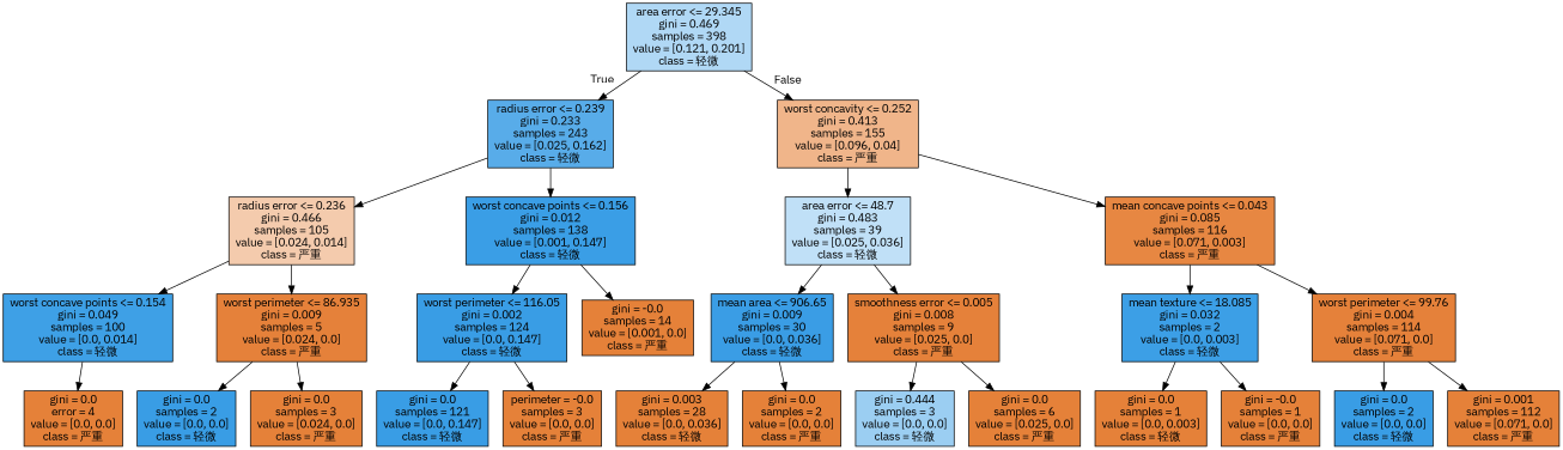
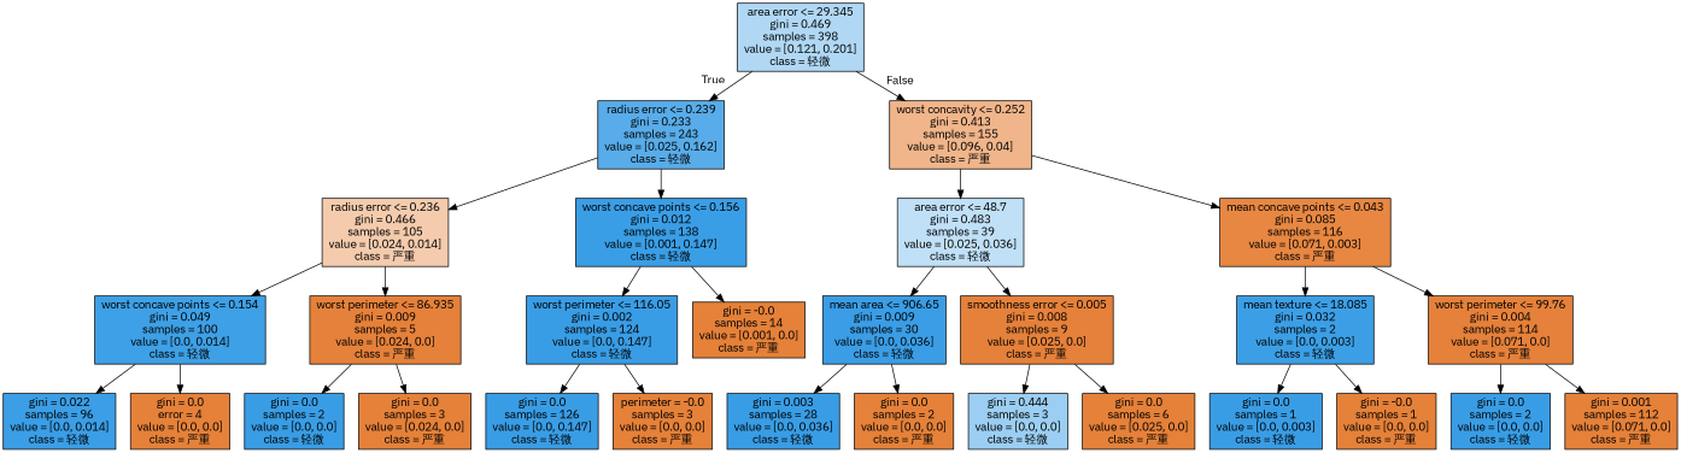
  digraph {
    fontname="IBM Plex Sans"
    node [color=black fillcolor="#e58139ff" fontname="IBM Plex Sans" shape=box style=filled]
    edge [fontname="IBM Plex Sans"]
    n1 [fillcolor="#399de565" label="area error <= 29.345\ngini = 0.469\nsamples = 398\nvalue = [0.121, 0.201]\nclass = 轻微"]
    n2 [fillcolor="#399de5d7" label="radius error <= 0.239\ngini = 0.233\nsamples = 243\nvalue = [0.025, 0.162]\nclass = 轻微"]
    n3 [fillcolor="#e5813996" label="worst concavity <= 0.252\ngini = 0.413\nsamples = 155\nvalue = [0.096, 0.04]\nclass = 严重"]
    n4 [fillcolor="#e5813969" label="radius error <= 0.236\ngini = 0.466\nsamples = 105\nvalue = [0.024, 0.014]\nclass = 严重"]
    n5 [fillcolor="#399de5fd" label="worst concave points <= 0.156\ngini = 0.012\nsamples = 138\nvalue = [0.001, 0.147]\nclass = 轻微"]
    n6 [fillcolor="#399de550" label="area error <= 48.7\ngini = 0.483\nsamples = 39\nvalue = [0.025, 0.036]\nclass = 轻微"]
    n7 [fillcolor="#e58139f3" label="mean concave points <= 0.043\ngini = 0.085\nsamples = 116\nvalue = [0.071, 0.003]\nclass = 严重"]
    n8 [fillcolor="#399de5f8" label="worst concave points <= 0.154\ngini = 0.049\nsamples = 100\nvalue = [0.0, 0.014]\nclass = 轻微"]
    n9 [fillcolor="#e58139fe" label="worst perimeter <= 86.935\ngini = 0.009\nsamples = 5\nvalue = [0.024, 0.0]\nclass = 严重"]
    n10 [fillcolor="#399de5ff" label="worst perimeter <= 116.05\ngini = 0.002\nsamples = 124\nvalue = [0.0, 0.147]\nclass = 轻微"]
    n11 [label="gini = -0.0\nsamples = 14\nvalue = [0.001, 0.0]\nclass = 严重"]
+   n12 [fillcolor="#399de5fc" label="gini = 0.022\nsamples = 96\nvalue = [0.0, 0.014]\nclass = 轻微"]
    n13 [label="gini = 0.0\nerror = 4\nvalue = [0.0, 0.0]\nclass = 严重"]
    n14 [fillcolor="#399de5ff" label="gini = 0.0\nsamples = 2\nvalue = [0.0, 0.0]\nclass = 轻微"]
    n15 [label="gini = 0.0\nsamples = 3\nvalue = [0.024, 0.0]\nclass = 严重"]
-   n16 [fillcolor="#399de5ff" label="gini = 0.0\nsamples = 121\nvalue = [0.0, 0.147]\nclass = 轻微"]
+   n16 [fillcolor="#399de5ff" label="gini = 0.0\nsamples = 126\nvalue = [0.0, 0.147]\nclass = 轻微"]
    n17 [label="perimeter = -0.0\nsamples = 3\nvalue = [0.0, 0.0]\nclass = 严重"]
    n18 [fillcolor="#399de5fe" label="mean area <= 906.65\ngini = 0.009\nsamples = 30\nvalue = [0.0, 0.036]\nclass = 轻微"]
    n19 [fillcolor="#e58139fe" label="smoothness error <= 0.005\ngini = 0.008\nsamples = 9\nvalue = [0.025, 0.0]\nclass = 严重"]
    n20 [fillcolor="#399de5fb" label="mean texture <= 18.085\ngini = 0.032\nsamples = 2\nvalue = [0.0, 0.003]\nclass = 轻微"]
    n21 [fillcolor="#e58139fe" label="worst perimeter <= 99.76\ngini = 0.004\nsamples = 114\nvalue = [0.071, 0.0]\nclass = 严重"]
-   n22 [label="gini = 0.003\nsamples = 28\nvalue = [0.0, 0.036]\nclass = 轻微"]
+   n22 [fillcolor="#399de5ff" label="gini = 0.003\nsamples = 28\nvalue = [0.0, 0.036]\nclass = 轻微"]
    n23 [label="gini = 0.0\nsamples = 2\nvalue = [0.0, 0.0]\nclass = 严重"]
    n24 [fillcolor="#399de580" label="gini = 0.444\nsamples = 3\nvalue = [0.0, 0.0]\nclass = 轻微"]
    n25 [label="gini = 0.0\nsamples = 6\nvalue = [0.025, 0.0]\nclass = 严重"]
-   n26 [label="gini = 0.0\nsamples = 1\nvalue = [0.0, 0.003]\nclass = 轻微"]
+   n26 [fillcolor="#399de5ff" label="gini = 0.0\nsamples = 1\nvalue = [0.0, 0.003]\nclass = 轻微"]
    n27 [label="gini = -0.0\nsamples = 1\nvalue = [0.0, 0.0]\nclass = 严重"]
    n28 [fillcolor="#399de5ff" label="gini = 0.0\nsamples = 2\nvalue = [0.0, 0.0]\nclass = 轻微"]
    n29 [label="gini = 0.001\nsamples = 112\nvalue = [0.071, 0.0]\nclass = 严重"]
    n1 -> n2 [headlabel=True labelangle=45 labeldistance=2.5]
    n1 -> n3 [headlabel=False labelangle=-45 labeldistance=2.5]
    n2 -> n4
    n2 -> n5
    n3 -> n6
    n3 -> n7
    n4 -> n8
    n4 -> n9
    n5 -> n10
    n5 -> n11
    n6 -> n18
    n6 -> n19
    n7 -> n20
    n7 -> n21
+   n8 -> n12
    n8 -> n13
    n9 -> n14
    n9 -> n15
    n10 -> n16
    n10 -> n17
    n18 -> n22
    n18 -> n23
    n19 -> n24
    n19 -> n25
    n20 -> n26
    n20 -> n27
    n21 -> n28
    n21 -> n29
  }
